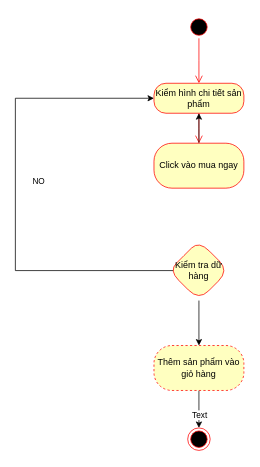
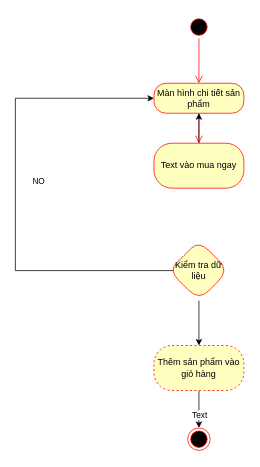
  <mxCell id="0" />
  <mxCell id="1" parent="0" />
  <mxCell id="2" value="" style="ellipse;html=1;shape=startState;fillColor=#000000;strokeColor=#ff0000;" vertex="1" parent="1"><mxGeometry x="250" y="20" width="30" height="30" as="geometry" /></mxCell>
  <mxCell id="3" value="" style="edgeStyle=orthogonalEdgeStyle;html=1;verticalAlign=bottom;endArrow=open;endSize=8;strokeColor=#ff0000;rounded=0;" edge="1" source="2" parent="1"><mxGeometry relative="1" as="geometry"><mxPoint x="265" y="110" as="targetPoint" /></mxGeometry></mxCell>
- <mxCell id="4" value="Kiểm hình chi tiết sản phẩm" style="rounded=1;whiteSpace=wrap;html=1;arcSize=40;fontColor=#000000;fillColor=#ffffc0;strokeColor=#ff0000;" vertex="1" parent="1"><mxGeometry x="205" y="110" width="120" height="40" as="geometry" /></mxCell>
+ <mxCell id="4" value="Màn hình chi tiết sản phẩm" style="rounded=1;whiteSpace=wrap;html=1;arcSize=40;fontColor=#000000;fillColor=#ffffc0;strokeColor=#ff0000;" vertex="1" parent="1"><mxGeometry x="205" y="110" width="120" height="40" as="geometry" /></mxCell>
  <mxCell id="5" value="" style="edgeStyle=orthogonalEdgeStyle;html=1;verticalAlign=bottom;endArrow=open;endSize=8;strokeColor=#ff0000;rounded=0;" edge="1" source="4" parent="1"><mxGeometry relative="1" as="geometry"><mxPoint x="265" y="190" as="targetPoint" /></mxGeometry></mxCell>
  <mxCell id="6" value="" style="edgeStyle=orthogonalEdgeStyle;rounded=0;orthogonalLoop=1;jettySize=auto;html=1;" edge="1" parent="1" source="7" target="4"><mxGeometry relative="1" as="geometry" /></mxCell>
- <mxCell id="7" value="Click vào mua ngay" style="whiteSpace=wrap;html=1;fillColor=#ffffc0;strokeColor=#ff0000;fontColor=#000000;rounded=1;arcSize=40;" vertex="1" parent="1"><mxGeometry x="205" y="190" width="120" height="60" as="geometry" /></mxCell>
+ <mxCell id="7" value="Text vào mua ngay" style="whiteSpace=wrap;html=1;fillColor=#ffffc0;strokeColor=#ff0000;fontColor=#000000;rounded=1;arcSize=40;" vertex="1" parent="1"><mxGeometry x="205" y="190" width="120" height="60" as="geometry" /></mxCell>
  <mxCell id="8" value="" style="edgeStyle=orthogonalEdgeStyle;rounded=0;orthogonalLoop=1;jettySize=auto;html=1;entryX=0;entryY=0.5;entryDx=0;entryDy=0;" edge="1" parent="1" target="4"><mxGeometry relative="1" as="geometry"><mxPoint x="235" y="360" as="sourcePoint" /><mxPoint x="205" y="120" as="targetPoint" /><Array as="points"><mxPoint x="20" y="360" /><mxPoint x="20" y="130" /></Array></mxGeometry></mxCell>
  <mxCell id="9" value="NO" style="edgeLabel;html=1;align=center;verticalAlign=middle;resizable=0;points=[];" vertex="1" connectable="0" parent="8"><mxGeometry x="0.098" y="1" relative="1" as="geometry"><mxPoint x="31" y="11" as="offset" /></mxGeometry></mxCell>
  <mxCell id="10" value="" style="edgeStyle=orthogonalEdgeStyle;rounded=0;orthogonalLoop=1;jettySize=auto;html=1;" edge="1" parent="1" source="11" target="14"><mxGeometry relative="1" as="geometry" /></mxCell>
- <mxCell id="11" value="Kiểm tra dữ hàng" style="rhombus;whiteSpace=wrap;html=1;fillColor=#ffffc0;strokeColor=#ff0000;fontColor=#000000;rounded=1;arcSize=40;" vertex="1" parent="1"><mxGeometry x="225" y="320" width="80" height="80" as="geometry" /></mxCell>
+ <mxCell id="11" value="Kiểm tra dữ liệu" style="rhombus;whiteSpace=wrap;html=1;fillColor=#ffffc0;strokeColor=#ff0000;fontColor=#000000;rounded=1;arcSize=40;" vertex="1" parent="1"><mxGeometry x="225" y="320" width="80" height="80" as="geometry" /></mxCell>
  <mxCell id="12" value="" style="edgeStyle=orthogonalEdgeStyle;rounded=0;orthogonalLoop=1;jettySize=auto;html=1;" edge="1" parent="1" source="14" target="15"><mxGeometry relative="1" as="geometry" /></mxCell>
  <mxCell id="13" value="Text" style="edgeLabel;html=1;align=center;verticalAlign=middle;resizable=0;points=[];" vertex="1" connectable="0" parent="12"><mxGeometry x="0.264" relative="1" as="geometry"><mxPoint as="offset" /></mxGeometry></mxCell>
  <mxCell id="14" value="Thêm sản phẩm vào giỏ hàng" style="whiteSpace=wrap;html=1;fillColor=#ffffc0;strokeColor=#ff0000;fontColor=#000000;rounded=1;arcSize=40;dashed=1;" vertex="1" parent="1"><mxGeometry x="205" y="460" width="120" height="60" as="geometry" /></mxCell>
  <mxCell id="15" value="" style="ellipse;html=1;shape=endState;fillColor=#000000;strokeColor=#ff0000;" vertex="1" parent="1"><mxGeometry x="250" y="570" width="30" height="30" as="geometry" /></mxCell>
